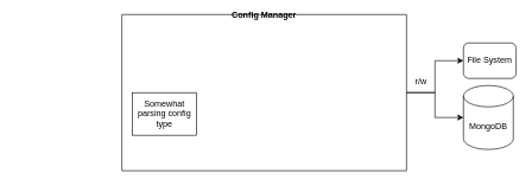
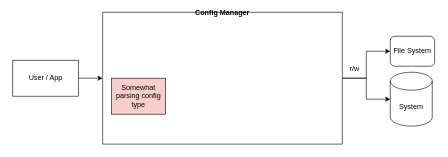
  <mxCell id="0" />
  <mxCell id="1" parent="0" />
+ <mxCell id="2" style="edgeStyle=orthogonalEdgeStyle;rounded=0;orthogonalLoop=1;jettySize=auto;html=1;exitX=1;exitY=0.5;exitDx=0;exitDy=0;" edge="1" parent="1" source="3" target="6"><mxGeometry relative="1" as="geometry" /></mxCell>
+ <mxCell id="3" value="User / App" style="rounded=0;whiteSpace=wrap;html=1;" vertex="1" parent="1"><mxGeometry x="20" y="100" width="110" height="60" as="geometry" /></mxCell>
  <mxCell id="4" style="edgeStyle=orthogonalEdgeStyle;rounded=0;orthogonalLoop=1;jettySize=auto;html=1;" edge="1" parent="1" source="6" target="8"><mxGeometry relative="1" as="geometry" /></mxCell>
  <mxCell id="5" style="edgeStyle=orthogonalEdgeStyle;rounded=0;orthogonalLoop=1;jettySize=auto;html=1;entryX=0;entryY=0.5;entryDx=0;entryDy=0;" edge="1" parent="1" source="6" target="10"><mxGeometry relative="1" as="geometry" /></mxCell>
  <mxCell id="6" value="Config Manager" style="swimlane;startSize=0;" vertex="1" parent="1"><mxGeometry x="170" y="20" width="400" height="220" as="geometry"><mxRectangle x="225" y="230" width="130" height="30" as="alternateBounds" /></mxGeometry></mxCell>
- <mxCell id="7" value="Somewhat parsing config type" style="rounded=0;whiteSpace=wrap;html=1;" vertex="1" parent="6"><mxGeometry x="15" y="110" width="90" height="60" as="geometry" /></mxCell>
- <mxCell id="8" value="MongoDB" style="shape=cylinder3;whiteSpace=wrap;html=1;boundedLbl=1;backgroundOutline=1;size=15;" vertex="1" parent="1"><mxGeometry x="650" y="120" width="70" height="90" as="geometry" /></mxCell>
+ <mxCell id="7" value="Somewhat parsing config type" style="rounded=0;whiteSpace=wrap;html=1;fillColor=#f8cecc;" vertex="1" parent="6"><mxGeometry x="15" y="110" width="90" height="60" as="geometry" /></mxCell>
+ <mxCell id="8" value="System" style="shape=cylinder3;whiteSpace=wrap;html=1;boundedLbl=1;backgroundOutline=1;size=15;" vertex="1" parent="1"><mxGeometry x="650" y="120" width="70" height="90" as="geometry" /></mxCell>
  <mxCell id="9" value="r/w" style="text;html=1;align=center;verticalAlign=middle;resizable=0;points=[];autosize=1;strokeColor=none;fillColor=none;" vertex="1" parent="1"><mxGeometry x="570" y="100" width="40" height="30" as="geometry" /></mxCell>
  <mxCell id="10" value="File System" style="rounded=1;whiteSpace=wrap;html=1;" vertex="1" parent="1"><mxGeometry x="650" y="60" width="74" height="50" as="geometry" /></mxCell>
